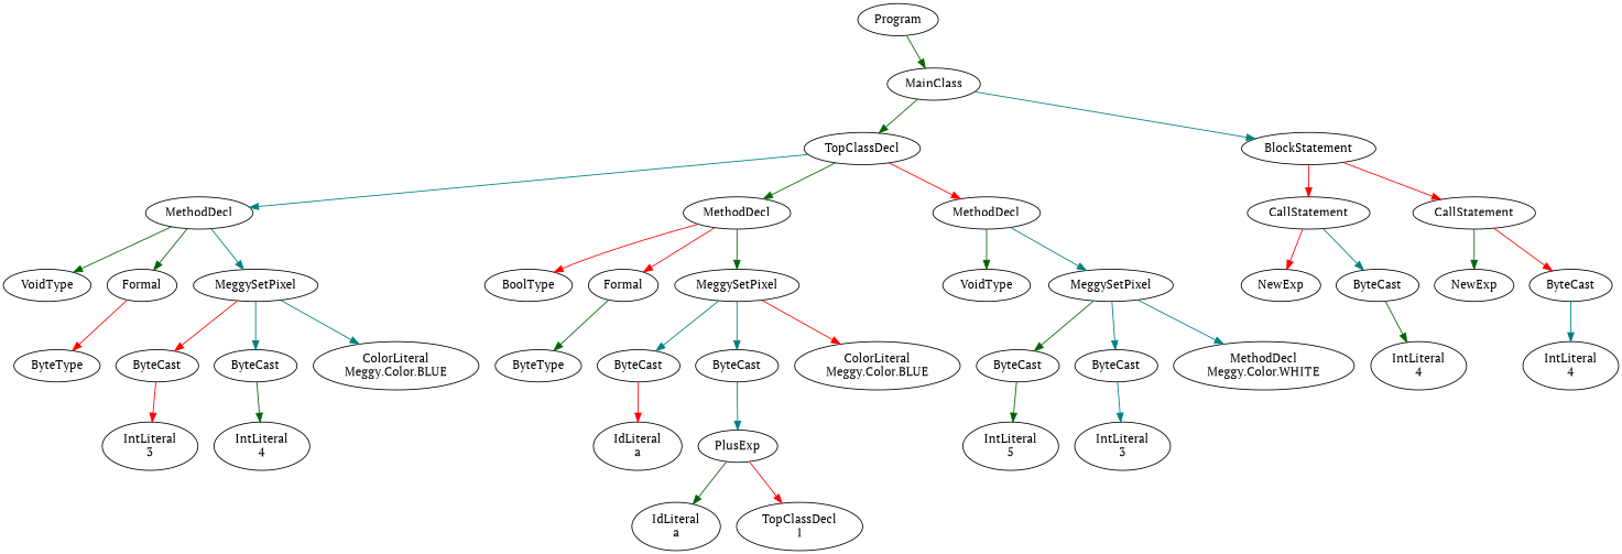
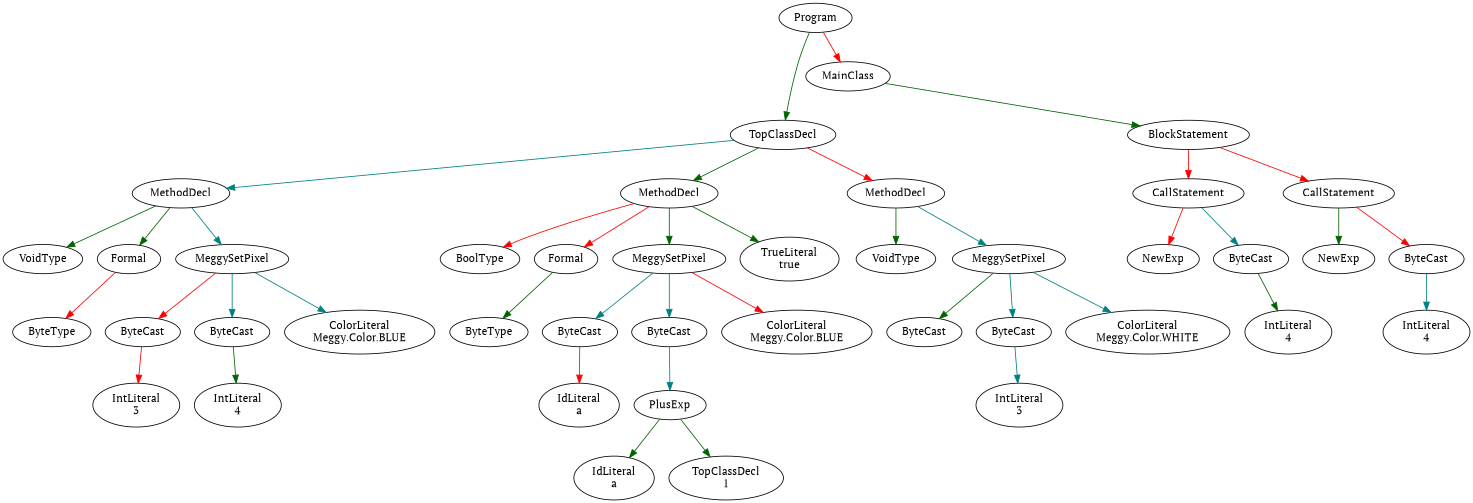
  digraph {
    fontname="PT Serif"
    node [fontname="PT Serif"]
    edge [color=red fontname="PT Serif"]
    n1 [label=Program]
    n2 [label=MainClass]
    n3 [label=TopClassDecl]
    n4 [label=BlockStatement]
    n5 [label=MethodDecl]
    n6 [label=MethodDecl]
    n7 [label=MethodDecl]
    n8 [label=CallStatement]
    n9 [label=CallStatement]
    n10 [label=NewExp]
    n11 [label=ByteCast]
    n12 [label=NewExp]
    n13 [label=ByteCast]
    n14 [label="IntLiteral\n4"]
    n15 [label="IntLiteral\n4"]
    n16 [label=VoidType]
    n17 [label=Formal]
    n18 [label=MeggySetPixel]
    n19 [label=BoolType]
    n20 [label=Formal]
    n21 [label=MeggySetPixel]
+   n22 [label="TrueLiteral\ntrue"]
    n23 [label=VoidType]
    n24 [label=MeggySetPixel]
    n25 [label=ByteType]
    n26 [label=ByteCast]
    n27 [label=ByteCast]
    n28 [label="ColorLiteral\nMeggy.Color.BLUE"]
    n29 [label="IntLiteral\n3"]
    n30 [label="IntLiteral\n4"]
    n31 [label=ByteType]
    n32 [label=ByteCast]
    n33 [label=ByteCast]
    n34 [label="ColorLiteral\nMeggy.Color.BLUE"]
    n35 [label="IdLiteral\na"]
    n36 [label=PlusExp]
    n37 [label="IdLiteral\na"]
    n38 [label="TopClassDecl\n1"]
    n39 [label=ByteCast]
    n40 [label=ByteCast]
-   n41 [label="MethodDecl\nMeggy.Color.WHITE"]
-   n42 [label="IntLiteral\n5"]
+   n41 [label="ColorLiteral\nMeggy.Color.WHITE"]
    n43 [label="IntLiteral\n3"]
-   n1 -> n2 [color=darkgreen]
-   n2 -> n3 [color=darkgreen]
-   n2 -> n4 [color=teal]
+   n1 -> n2
+   n1 -> n3 [color=darkgreen]
+   n2 -> n4 [color=darkgreen]
    n3 -> n5 [color=teal]
    n3 -> n6 [color=darkgreen]
    n3 -> n7
    n4 -> n8
    n4 -> n9
    n5 -> n16 [color=darkgreen]
    n5 -> n17 [color=darkgreen]
    n5 -> n18 [color=teal]
    n6 -> n19
    n6 -> n20
    n6 -> n21 [color=darkgreen]
+   n6 -> n22 [color=darkgreen]
    n7 -> n23 [color=darkgreen]
    n7 -> n24 [color=teal]
    n8 -> n10
    n8 -> n11 [color=teal]
    n9 -> n12 [color=darkgreen]
    n9 -> n13
    n11 -> n14 [color=darkgreen]
    n13 -> n15 [color=teal]
    n17 -> n25
    n18 -> n26
    n18 -> n27 [color=teal]
    n18 -> n28 [color=teal]
    n20 -> n31 [color=darkgreen]
    n21 -> n32 [color=teal]
    n21 -> n33 [color=teal]
    n21 -> n34
    n24 -> n39 [color=darkgreen]
    n24 -> n40 [color=teal]
    n24 -> n41 [color=teal]
    n26 -> n29
    n27 -> n30 [color=darkgreen]
    n32 -> n35
    n33 -> n36 [color=teal]
    n36 -> n37 [color=darkgreen]
-   n36 -> n38
-   n39 -> n42 [color=darkgreen]
+   n36 -> n38 [color=darkgreen]
    n40 -> n43 [color=teal]
  }
